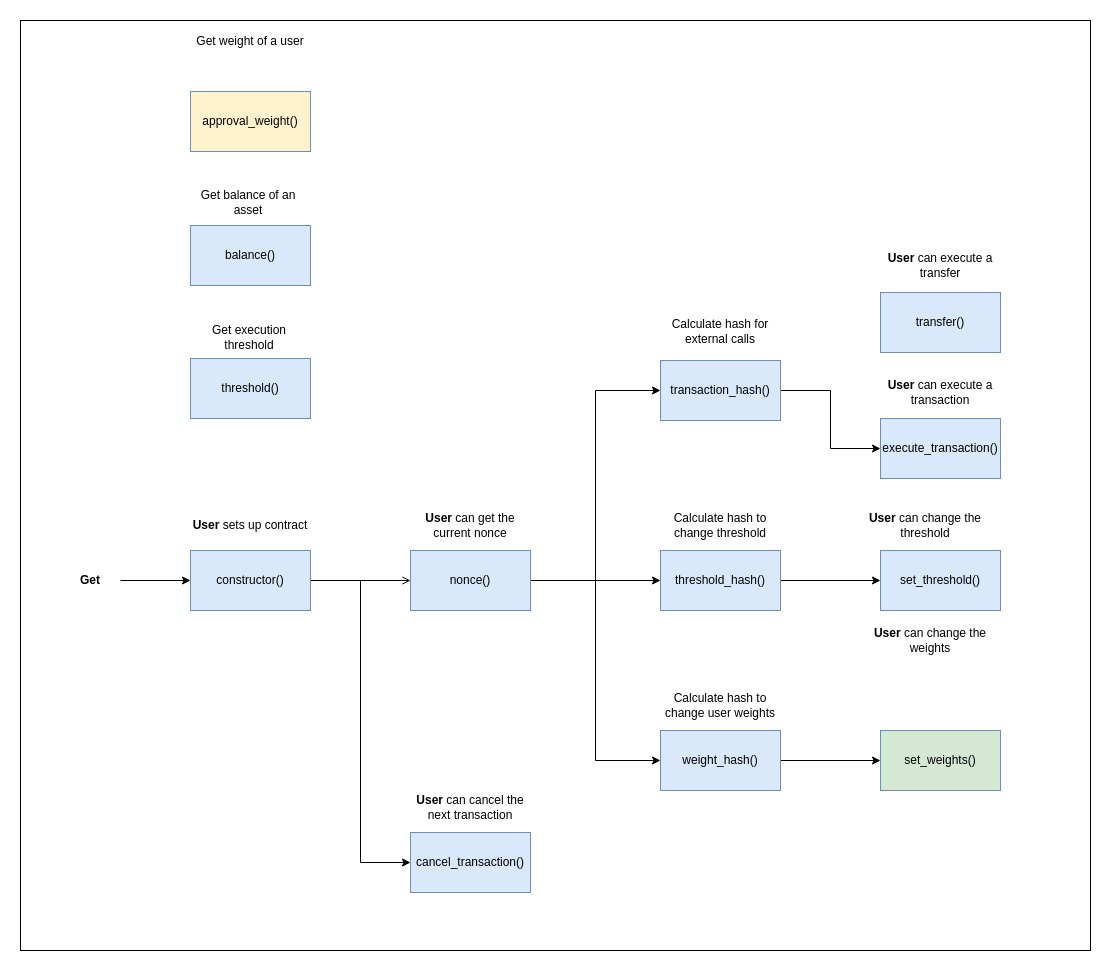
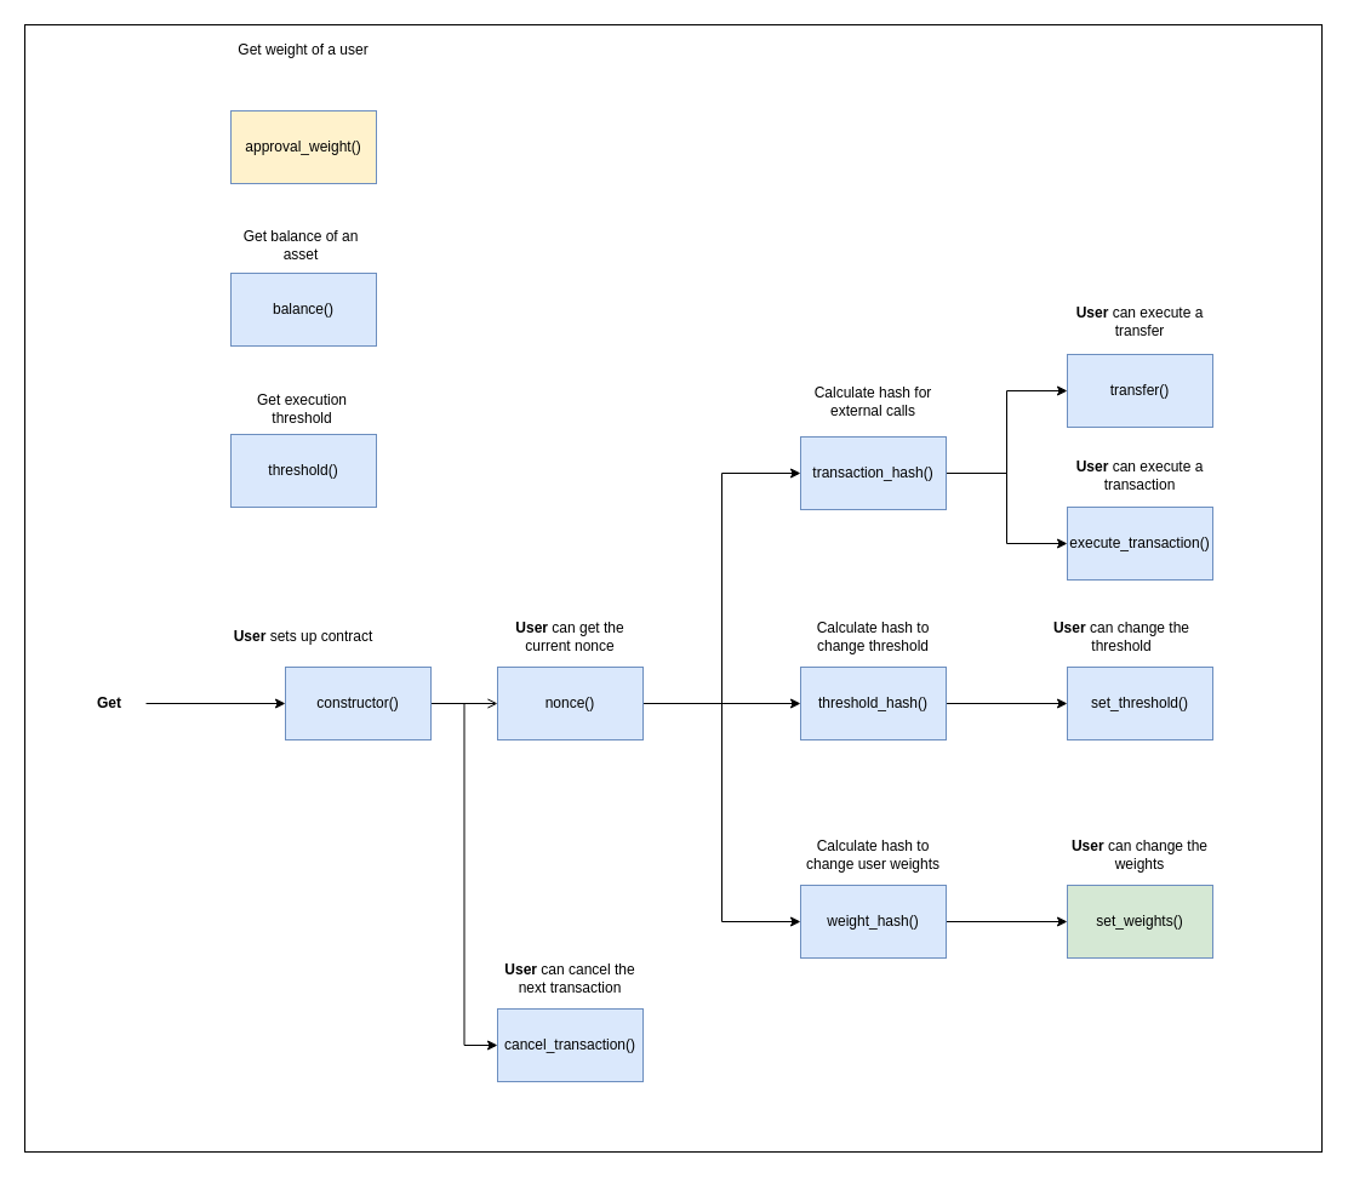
  <mxCell id="0" />
  <mxCell id="1" parent="0" />
  <mxCell id="2" value="" style="rounded=0;whiteSpace=wrap;html=1;" vertex="1" parent="1"><mxGeometry x="20" y="20" width="1070" height="930" as="geometry" /></mxCell>
  <mxCell id="3" style="edgeStyle=orthogonalEdgeStyle;rounded=0;orthogonalLoop=1;jettySize=auto;html=1;entryX=0;entryY=0.5;entryDx=0;entryDy=0;endArrow=open;" edge="1" parent="1" source="5" target="12"><mxGeometry relative="1" as="geometry" /></mxCell>
  <mxCell id="4" style="edgeStyle=orthogonalEdgeStyle;rounded=0;orthogonalLoop=1;jettySize=auto;html=1;entryX=0;entryY=0.5;entryDx=0;entryDy=0;" edge="1" parent="1" source="5" target="13"><mxGeometry relative="1" as="geometry" /></mxCell>
- <mxCell id="5" value="constructor()" style="rounded=0;whiteSpace=wrap;html=1;fillColor=#dae8fc;strokeColor=#6c8ebf;" vertex="1" parent="1"><mxGeometry x="190" y="550" width="120" height="60" as="geometry" /></mxCell>
+ <mxCell id="5" value="constructor()" style="rounded=0;whiteSpace=wrap;html=1;fillColor=#dae8fc;strokeColor=#6c8ebf;" vertex="1" parent="1"><mxGeometry x="235" y="550" width="120" height="60" as="geometry" /></mxCell>
  <mxCell id="6" style="edgeStyle=orthogonalEdgeStyle;rounded=0;orthogonalLoop=1;jettySize=auto;html=1;entryX=0;entryY=0.5;entryDx=0;entryDy=0;" edge="1" parent="1" source="7" target="5"><mxGeometry relative="1" as="geometry" /></mxCell>
  <mxCell id="7" value="&lt;b&gt;Get&lt;/b&gt;" style="text;html=1;strokeColor=none;fillColor=none;align=center;verticalAlign=middle;whiteSpace=wrap;rounded=0;" vertex="1" parent="1"><mxGeometry x="60" y="565" width="60" height="30" as="geometry" /></mxCell>
  <mxCell id="8" value="&lt;b&gt;User&lt;/b&gt;&amp;nbsp;sets up contract" style="text;html=1;strokeColor=none;fillColor=none;align=center;verticalAlign=middle;whiteSpace=wrap;rounded=0;" vertex="1" parent="1"><mxGeometry x="190" y="510" width="120" height="30" as="geometry" /></mxCell>
  <mxCell id="9" style="edgeStyle=orthogonalEdgeStyle;rounded=0;orthogonalLoop=1;jettySize=auto;html=1;entryX=0;entryY=0.5;entryDx=0;entryDy=0;" edge="1" parent="1" source="12" target="20"><mxGeometry relative="1" as="geometry" /></mxCell>
  <mxCell id="10" style="edgeStyle=orthogonalEdgeStyle;rounded=0;orthogonalLoop=1;jettySize=auto;html=1;entryX=0;entryY=0.5;entryDx=0;entryDy=0;" edge="1" parent="1" source="12" target="18"><mxGeometry relative="1" as="geometry" /></mxCell>
  <mxCell id="11" style="edgeStyle=orthogonalEdgeStyle;rounded=0;orthogonalLoop=1;jettySize=auto;html=1;entryX=0;entryY=0.5;entryDx=0;entryDy=0;" edge="1" parent="1" source="12" target="22"><mxGeometry relative="1" as="geometry" /></mxCell>
  <mxCell id="12" value="nonce()" style="rounded=0;whiteSpace=wrap;html=1;fillColor=#dae8fc;strokeColor=#6c8ebf;" vertex="1" parent="1"><mxGeometry x="410" y="550" width="120" height="60" as="geometry" /></mxCell>
  <mxCell id="13" value="cancel_transaction()" style="rounded=0;whiteSpace=wrap;html=1;fillColor=#dae8fc;strokeColor=#6c8ebf;" vertex="1" parent="1"><mxGeometry x="410" y="832" width="120" height="60" as="geometry" /></mxCell>
  <mxCell id="14" value="&lt;b&gt;User&lt;/b&gt;&amp;nbsp;can cancel the next transaction" style="text;html=1;strokeColor=none;fillColor=none;align=center;verticalAlign=middle;whiteSpace=wrap;rounded=0;" vertex="1" parent="1"><mxGeometry x="410" y="792" width="120" height="30" as="geometry" /></mxCell>
  <mxCell id="15" value="&lt;b&gt;User&lt;/b&gt;&amp;nbsp;can get the current nonce" style="text;html=1;strokeColor=none;fillColor=none;align=center;verticalAlign=middle;whiteSpace=wrap;rounded=0;" vertex="1" parent="1"><mxGeometry x="410" y="510" width="120" height="30" as="geometry" /></mxCell>
+ <mxCell id="16" style="edgeStyle=orthogonalEdgeStyle;rounded=0;orthogonalLoop=1;jettySize=auto;html=1;entryX=0;entryY=0.5;entryDx=0;entryDy=0;" edge="1" parent="1" source="18" target="26"><mxGeometry relative="1" as="geometry" /></mxCell>
  <mxCell id="17" style="edgeStyle=orthogonalEdgeStyle;rounded=0;orthogonalLoop=1;jettySize=auto;html=1;entryX=0;entryY=0.5;entryDx=0;entryDy=0;" edge="1" parent="1" source="18" target="27"><mxGeometry relative="1" as="geometry" /></mxCell>
  <mxCell id="18" value="transaction_hash()" style="rounded=0;whiteSpace=wrap;html=1;fillColor=#dae8fc;strokeColor=#6c8ebf;" vertex="1" parent="1"><mxGeometry x="660" y="360" width="120" height="60" as="geometry" /></mxCell>
  <mxCell id="19" style="edgeStyle=orthogonalEdgeStyle;rounded=0;orthogonalLoop=1;jettySize=auto;html=1;entryX=0;entryY=0.5;entryDx=0;entryDy=0;" edge="1" parent="1" source="20" target="30"><mxGeometry relative="1" as="geometry" /></mxCell>
  <mxCell id="20" value="threshold_hash()" style="rounded=0;whiteSpace=wrap;html=1;fillColor=#dae8fc;strokeColor=#6c8ebf;" vertex="1" parent="1"><mxGeometry x="660" y="550" width="120" height="60" as="geometry" /></mxCell>
  <mxCell id="21" style="edgeStyle=orthogonalEdgeStyle;rounded=0;orthogonalLoop=1;jettySize=auto;html=1;entryX=0;entryY=0.5;entryDx=0;entryDy=0;" edge="1" parent="1" source="22" target="31"><mxGeometry relative="1" as="geometry" /></mxCell>
  <mxCell id="22" value="weight_hash()" style="rounded=0;whiteSpace=wrap;html=1;fillColor=#dae8fc;strokeColor=#6c8ebf;" vertex="1" parent="1"><mxGeometry x="660" y="730" width="120" height="60" as="geometry" /></mxCell>
  <mxCell id="23" value="Calculate hash for external calls" style="text;html=1;strokeColor=none;fillColor=none;align=center;verticalAlign=middle;whiteSpace=wrap;rounded=0;" vertex="1" parent="1"><mxGeometry x="660" y="316" width="120" height="30" as="geometry" /></mxCell>
  <mxCell id="24" value="Calculate hash to change threshold" style="text;html=1;strokeColor=none;fillColor=none;align=center;verticalAlign=middle;whiteSpace=wrap;rounded=0;" vertex="1" parent="1"><mxGeometry x="660" y="510" width="120" height="30" as="geometry" /></mxCell>
  <mxCell id="25" value="Calculate hash to change user weights" style="text;html=1;strokeColor=none;fillColor=none;align=center;verticalAlign=middle;whiteSpace=wrap;rounded=0;" vertex="1" parent="1"><mxGeometry x="660" y="690" width="120" height="30" as="geometry" /></mxCell>
  <mxCell id="26" value="transfer()" style="rounded=0;whiteSpace=wrap;html=1;fillColor=#dae8fc;strokeColor=#6c8ebf;" vertex="1" parent="1"><mxGeometry x="880" y="292" width="120" height="60" as="geometry" /></mxCell>
  <mxCell id="27" value="execute_transaction()" style="rounded=0;whiteSpace=wrap;html=1;fillColor=#dae8fc;strokeColor=#6c8ebf;" vertex="1" parent="1"><mxGeometry x="880" y="418" width="120" height="60" as="geometry" /></mxCell>
  <mxCell id="28" value="&lt;b&gt;User&lt;/b&gt;&amp;nbsp;can execute a transfer" style="text;html=1;strokeColor=none;fillColor=none;align=center;verticalAlign=middle;whiteSpace=wrap;rounded=0;" vertex="1" parent="1"><mxGeometry x="880" y="250" width="120" height="30" as="geometry" /></mxCell>
  <mxCell id="29" value="&lt;b&gt;User&lt;/b&gt;&amp;nbsp;can execute a transaction" style="text;html=1;strokeColor=none;fillColor=none;align=center;verticalAlign=middle;whiteSpace=wrap;rounded=0;" vertex="1" parent="1"><mxGeometry x="880" y="377" width="120" height="30" as="geometry" /></mxCell>
  <mxCell id="30" value="set_threshold()" style="rounded=0;whiteSpace=wrap;html=1;fillColor=#dae8fc;strokeColor=#6c8ebf;" vertex="1" parent="1"><mxGeometry x="880" y="550" width="120" height="60" as="geometry" /></mxCell>
  <mxCell id="31" value="set_weights()" style="rounded=0;whiteSpace=wrap;html=1;fillColor=#d5e8d4;strokeColor=#6c8ebf;" vertex="1" parent="1"><mxGeometry x="880" y="730" width="120" height="60" as="geometry" /></mxCell>
  <mxCell id="32" value="&lt;b&gt;User&lt;/b&gt;&amp;nbsp;can change the threshold" style="text;html=1;strokeColor=none;fillColor=none;align=center;verticalAlign=middle;whiteSpace=wrap;rounded=0;" vertex="1" parent="1"><mxGeometry x="865" y="510" width="120" height="30" as="geometry" /></mxCell>
- <mxCell id="33" value="&lt;b&gt;User&lt;/b&gt;&amp;nbsp;can change the weights" style="text;html=1;strokeColor=none;fillColor=none;align=center;verticalAlign=middle;whiteSpace=wrap;rounded=0;" vertex="1" parent="1"><mxGeometry x="870" y="625" width="120" height="30" as="geometry" /></mxCell>
+ <mxCell id="33" value="&lt;b&gt;User&lt;/b&gt;&amp;nbsp;can change the weights" style="text;html=1;strokeColor=none;fillColor=none;align=center;verticalAlign=middle;whiteSpace=wrap;rounded=0;" vertex="1" parent="1"><mxGeometry x="880" y="690" width="120" height="30" as="geometry" /></mxCell>
  <mxCell id="34" value="approval_weight()" style="rounded=0;whiteSpace=wrap;html=1;fillColor=#fff2cc;strokeColor=#6c8ebf;" vertex="1" parent="1"><mxGeometry x="190" y="91" width="120" height="60" as="geometry" /></mxCell>
  <mxCell id="35" value="Get weight of a user" style="text;html=1;strokeColor=none;fillColor=none;align=center;verticalAlign=middle;whiteSpace=wrap;rounded=0;" vertex="1" parent="1"><mxGeometry x="190" y="26" width="120" height="30" as="geometry" /></mxCell>
  <mxCell id="36" value="balance()" style="rounded=0;whiteSpace=wrap;html=1;fillColor=#dae8fc;strokeColor=#6c8ebf;" vertex="1" parent="1"><mxGeometry x="190" y="225" width="120" height="60" as="geometry" /></mxCell>
  <mxCell id="37" value="Get balance of an asset" style="text;html=1;strokeColor=none;fillColor=none;align=center;verticalAlign=middle;whiteSpace=wrap;rounded=0;" vertex="1" parent="1"><mxGeometry x="188" y="187" width="120" height="30" as="geometry" /></mxCell>
  <mxCell id="38" value="threshold()" style="rounded=0;whiteSpace=wrap;html=1;fillColor=#dae8fc;strokeColor=#6c8ebf;" vertex="1" parent="1"><mxGeometry x="190" y="358" width="120" height="60" as="geometry" /></mxCell>
  <mxCell id="39" value="Get execution threshold" style="text;html=1;strokeColor=none;fillColor=none;align=center;verticalAlign=middle;whiteSpace=wrap;rounded=0;" vertex="1" parent="1"><mxGeometry x="188" y="322" width="122" height="30" as="geometry" /></mxCell>
